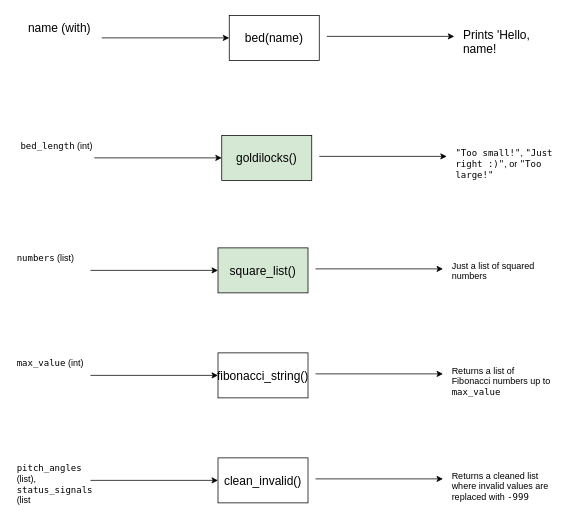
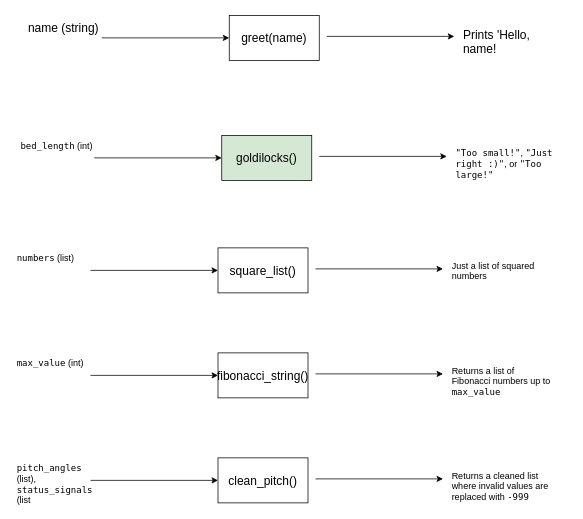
  <mxCell id="0" />
  <mxCell id="1" parent="0" />
  <mxCell id="2" style="edgeStyle=none;html=1;entryX=0;entryY=0.5;entryDx=0;entryDy=0;" edge="1" parent="1" target="3"><mxGeometry relative="1" as="geometry"><mxPoint x="135" y="50" as="targetPoint" /><mxPoint x="135" y="50" as="sourcePoint" /></mxGeometry></mxCell>
- <mxCell id="3" value="&lt;font style=&quot;font-size: 16px;&quot;&gt;bed(name)&lt;/font&gt;" style="rounded=0;whiteSpace=wrap;html=1;" vertex="1" parent="1"><mxGeometry x="305" y="20" width="120" height="60" as="geometry" /></mxCell>
+ <mxCell id="3" value="&lt;font style=&quot;font-size: 16px;&quot;&gt;greet(name)&lt;/font&gt;" style="rounded=0;whiteSpace=wrap;html=1;" vertex="1" parent="1"><mxGeometry x="305" y="20" width="120" height="60" as="geometry" /></mxCell>
  <mxCell id="4" style="edgeStyle=none;html=1;entryX=0;entryY=0.5;entryDx=0;entryDy=0;" edge="1" parent="1"><mxGeometry relative="1" as="geometry"><mxPoint x="605" y="48" as="targetPoint" /><mxPoint x="435" y="48" as="sourcePoint" /></mxGeometry></mxCell>
- <mxCell id="5" value="&lt;font style=&quot;font-size: 16px;&quot;&gt;name (with)&lt;/font&gt;" style="text;whiteSpace=wrap;html=1;" vertex="1" parent="1"><mxGeometry x="35" y="20" width="100" height="40" as="geometry" /></mxCell>
+ <mxCell id="5" value="&lt;font style=&quot;font-size: 16px;&quot;&gt;name (string)&lt;/font&gt;" style="text;whiteSpace=wrap;html=1;" vertex="1" parent="1"><mxGeometry x="35" y="20" width="100" height="40" as="geometry" /></mxCell>
  <mxCell id="6" value="&lt;font style=&quot;font-size: 16px;&quot;&gt;Prints 'Hello, name!&lt;/font&gt;" style="text;whiteSpace=wrap;html=1;" vertex="1" parent="1"><mxGeometry x="615" y="30" width="140" height="40" as="geometry" /></mxCell>
  <mxCell id="7" style="edgeStyle=none;html=1;entryX=0;entryY=0.5;entryDx=0;entryDy=0;" edge="1" parent="1" target="8"><mxGeometry relative="1" as="geometry"><mxPoint x="125" y="210" as="targetPoint" /><mxPoint x="125" y="210" as="sourcePoint" /></mxGeometry></mxCell>
  <mxCell id="8" value="&lt;font style=&quot;font-size: 16px;&quot;&gt;goldilocks()&lt;/font&gt;" style="rounded=0;whiteSpace=wrap;html=1;fillColor=#d5e8d4;" vertex="1" parent="1"><mxGeometry x="295" y="180" width="120" height="60" as="geometry" /></mxCell>
  <mxCell id="9" style="edgeStyle=none;html=1;entryX=0;entryY=0.5;entryDx=0;entryDy=0;" edge="1" parent="1"><mxGeometry relative="1" as="geometry"><mxPoint x="595" y="208" as="targetPoint" /><mxPoint x="425" y="208" as="sourcePoint" /></mxGeometry></mxCell>
  <mxCell id="10" value="&lt;code data-end=&quot;1335&quot; data-start=&quot;1323&quot;&gt;bed_length&lt;/code&gt; (int)" style="text;whiteSpace=wrap;html=1;" vertex="1" parent="1"><mxGeometry x="25" y="180" width="100" height="40" as="geometry" /></mxCell>
  <mxCell id="11" value="&lt;code data-end=&quot;1358&quot; data-start=&quot;1344&quot;&gt;&quot;Too small!&quot;&lt;/code&gt;, &lt;code data-end=&quot;1377&quot; data-start=&quot;1360&quot;&gt;&quot;Just right :)&quot;&lt;/code&gt;, or &lt;code data-end=&quot;1396&quot; data-start=&quot;1382&quot;&gt;&quot;Too large!&quot;&lt;/code&gt;" style="text;whiteSpace=wrap;html=1;" vertex="1" parent="1"><mxGeometry x="605" y="190" width="140" height="40" as="geometry" /></mxCell>
  <mxCell id="12" style="edgeStyle=none;html=1;entryX=0;entryY=0.5;entryDx=0;entryDy=0;" edge="1" parent="1" target="13"><mxGeometry relative="1" as="geometry"><mxPoint x="120" y="360" as="targetPoint" /><mxPoint x="120" y="360" as="sourcePoint" /></mxGeometry></mxCell>
- <mxCell id="13" value="&lt;font style=&quot;font-size: 16px;&quot;&gt;square_list()&lt;/font&gt;" style="rounded=0;whiteSpace=wrap;html=1;fillColor=#d5e8d4;" vertex="1" parent="1"><mxGeometry x="290" y="330" width="120" height="60" as="geometry" /></mxCell>
+ <mxCell id="13" value="&lt;font style=&quot;font-size: 16px;&quot;&gt;square_list()&lt;/font&gt;" style="rounded=0;whiteSpace=wrap;html=1;" vertex="1" parent="1"><mxGeometry x="290" y="330" width="120" height="60" as="geometry" /></mxCell>
  <mxCell id="14" style="edgeStyle=none;html=1;entryX=0;entryY=0.5;entryDx=0;entryDy=0;" edge="1" parent="1"><mxGeometry relative="1" as="geometry"><mxPoint x="590" y="358" as="targetPoint" /><mxPoint x="420" y="358" as="sourcePoint" /></mxGeometry></mxCell>
  <mxCell id="15" value="&lt;code data-end=&quot;1533&quot; data-start=&quot;1524&quot;&gt;numbers&lt;/code&gt; (list)" style="text;whiteSpace=wrap;html=1;" vertex="1" parent="1"><mxGeometry x="20" y="330" width="100" height="40" as="geometry" /></mxCell>
  <mxCell id="16" value="Just a list of squared numbers" style="text;whiteSpace=wrap;html=1;" vertex="1" parent="1"><mxGeometry x="600" y="340" width="140" height="40" as="geometry" /></mxCell>
  <mxCell id="17" style="edgeStyle=none;html=1;entryX=0;entryY=0.5;entryDx=0;entryDy=0;" edge="1" parent="1" target="18"><mxGeometry relative="1" as="geometry"><mxPoint x="120" y="500" as="targetPoint" /><mxPoint x="120" y="500" as="sourcePoint" /></mxGeometry></mxCell>
  <mxCell id="18" value="&lt;font style=&quot;font-size: 16px;&quot;&gt;fibonacci_string()&lt;/font&gt;" style="rounded=0;whiteSpace=wrap;html=1;" vertex="1" parent="1"><mxGeometry x="290" y="470" width="120" height="60" as="geometry" /></mxCell>
  <mxCell id="19" style="edgeStyle=none;html=1;entryX=0;entryY=0.5;entryDx=0;entryDy=0;" edge="1" parent="1"><mxGeometry relative="1" as="geometry"><mxPoint x="590" y="498" as="targetPoint" /><mxPoint x="420" y="498" as="sourcePoint" /></mxGeometry></mxCell>
  <mxCell id="20" value="&lt;code data-end=&quot;1723&quot; data-start=&quot;1712&quot;&gt;max_value&lt;/code&gt; (int)" style="text;whiteSpace=wrap;html=1;" vertex="1" parent="1"><mxGeometry x="20" y="470" width="100" height="40" as="geometry" /></mxCell>
  <mxCell id="21" value="Returns a list of Fibonacci numbers up to &lt;code data-end=&quot;1785&quot; data-start=&quot;1774&quot;&gt;max_value&lt;/code&gt;" style="text;whiteSpace=wrap;html=1;" vertex="1" parent="1"><mxGeometry x="600" y="480" width="140" height="40" as="geometry" /></mxCell>
  <mxCell id="22" style="edgeStyle=none;html=1;entryX=0;entryY=0.5;entryDx=0;entryDy=0;" edge="1" parent="1" target="23"><mxGeometry relative="1" as="geometry"><mxPoint x="120" y="640" as="targetPoint" /><mxPoint x="120" y="640" as="sourcePoint" /></mxGeometry></mxCell>
- <mxCell id="23" value="&lt;font style=&quot;font-size: 16px;&quot;&gt;clean_invalid()&lt;/font&gt;" style="rounded=0;whiteSpace=wrap;html=1;" vertex="1" parent="1"><mxGeometry x="290" y="610" width="120" height="60" as="geometry" /></mxCell>
+ <mxCell id="23" value="&lt;font style=&quot;font-size: 16px;&quot;&gt;clean_pitch()&lt;/font&gt;" style="rounded=0;whiteSpace=wrap;html=1;" vertex="1" parent="1"><mxGeometry x="290" y="610" width="120" height="60" as="geometry" /></mxCell>
  <mxCell id="24" style="edgeStyle=none;html=1;entryX=0;entryY=0.5;entryDx=0;entryDy=0;" edge="1" parent="1"><mxGeometry relative="1" as="geometry"><mxPoint x="590" y="638" as="targetPoint" /><mxPoint x="420" y="638" as="sourcePoint" /></mxGeometry></mxCell>
  <mxCell id="25" value="&lt;code data-end=&quot;1948&quot; data-start=&quot;1934&quot;&gt;pitch_angles&lt;/code&gt; (list), &lt;code data-end=&quot;1973&quot; data-start=&quot;1957&quot;&gt;status_signals&lt;/code&gt; (list" style="text;whiteSpace=wrap;html=1;" vertex="1" parent="1"><mxGeometry x="20" y="610" width="100" height="40" as="geometry" /></mxCell>
  <mxCell id="26" value="Returns a cleaned list where invalid values are replaced with &lt;code data-end=&quot;2051&quot; data-start=&quot;2045&quot;&gt;-999&lt;/code&gt;" style="text;whiteSpace=wrap;html=1;" vertex="1" parent="1"><mxGeometry x="600" y="620" width="140" height="40" as="geometry" /></mxCell>
